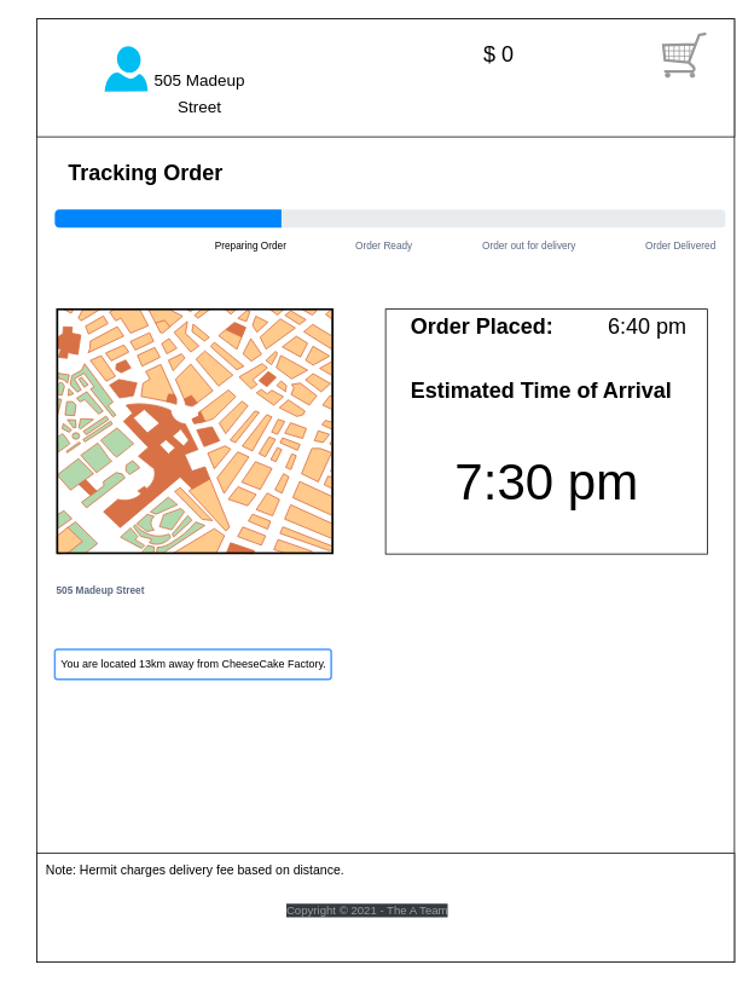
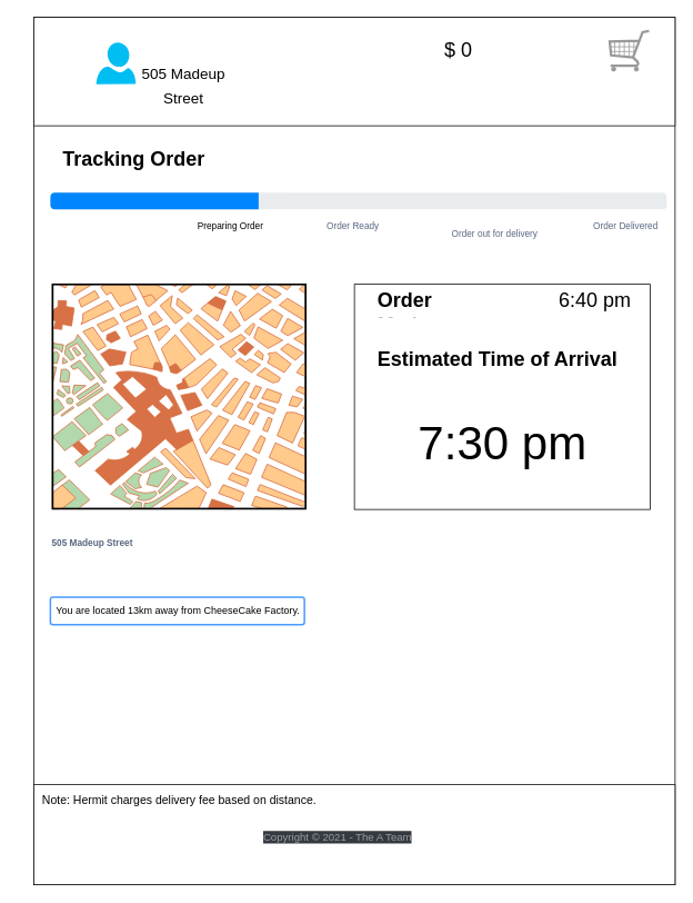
  <mxCell id="0" />
  <mxCell id="1" parent="0" />
  <mxCell id="2" value="" style="rounded=0;whiteSpace=wrap;html=1;" vertex="1" parent="1"><mxGeometry x="40" y="20" width="770" height="1040" as="geometry" /></mxCell>
  <mxCell id="3" value="" style="rounded=0;whiteSpace=wrap;html=1;" vertex="1" parent="1"><mxGeometry x="40" y="20" width="770" height="130" as="geometry" /></mxCell>
  <mxCell id="4" value="" style="verticalLabelPosition=bottom;shadow=0;dashed=0;align=center;html=1;verticalAlign=top;strokeWidth=1;shape=mxgraph.mockup.misc.map;" vertex="1" parent="1"><mxGeometry x="62.5" y="340" width="305" height="270" as="geometry" /></mxCell>
  <mxCell id="5" value="" style="verticalLabelPosition=bottom;html=1;verticalAlign=top;align=center;strokeColor=none;fillColor=#00BEF2;shape=mxgraph.azure.user;fontSize=24;" vertex="1" parent="1"><mxGeometry x="115" y="50" width="47.5" height="50" as="geometry" /></mxCell>
  <mxCell id="6" value="" style="verticalLabelPosition=bottom;shadow=0;dashed=0;align=center;html=1;verticalAlign=top;strokeWidth=1;shape=mxgraph.mockup.misc.shoppingCart;strokeColor=#999999;fontSize=24;" vertex="1" parent="1"><mxGeometry x="730" y="35" width="50" height="50" as="geometry" /></mxCell>
  <mxCell id="7" value="$ 0" style="text;html=1;strokeColor=none;fillColor=none;align=center;verticalAlign=middle;whiteSpace=wrap;rounded=0;fontSize=24;" vertex="1" parent="1"><mxGeometry x="515" y="50" width="70" height="20" as="geometry" /></mxCell>
  <mxCell id="8" value="&lt;font style=&quot;font-size: 18px&quot;&gt;505 Madeup Street&lt;/font&gt;" style="text;html=1;strokeColor=none;fillColor=none;align=center;verticalAlign=middle;whiteSpace=wrap;rounded=0;fontSize=24;" vertex="1" parent="1"><mxGeometry x="150" y="80" width="140" height="40" as="geometry" /></mxCell>
  <mxCell id="9" value="505 Madeup Street" style="fillColor=none;strokeColor=none;html=1;fontSize=11;fontStyle=0;align=left;fontColor=#596780;fontStyle=1;fontSize=11" vertex="1" parent="1"><mxGeometry x="60" y="640" width="240" height="20" as="geometry" /></mxCell>
  <mxCell id="10" value="You are located 13km away from CheeseCake Factory." style="rounded=1;arcSize=9;align=left;spacingLeft=5;strokeColor=#4C9AFF;html=1;strokeWidth=2;fontSize=12" vertex="1" parent="1"><mxGeometry x="60" y="715" width="305" height="33" as="geometry" /></mxCell>
  <mxCell id="11" value="" style="rounded=0;whiteSpace=wrap;html=1;fontSize=24;" vertex="1" parent="1"><mxGeometry x="40" y="940" width="770" height="120" as="geometry" /></mxCell>
  <mxCell id="12" value="&lt;font style=&quot;font-size: 14px&quot;&gt;Note: Hermit charges delivery fee based on distance.&lt;/font&gt;" style="text;html=1;strokeColor=none;fillColor=none;align=center;verticalAlign=middle;whiteSpace=wrap;rounded=0;fontSize=24;" vertex="1" parent="1"><mxGeometry x="20" y="940" width="390" height="30" as="geometry" /></mxCell>
  <mxCell id="13" value="&lt;span style=&quot;color: rgba(255 , 255 , 255 , 0.5) ; font-family: , &amp;#34;blinkmacsystemfont&amp;#34; , &amp;#34;segoe ui&amp;#34; , &amp;#34;roboto&amp;#34; , &amp;#34;helvetica neue&amp;#34; , &amp;#34;arial&amp;#34; , &amp;#34;noto sans&amp;#34; , sans-serif , &amp;#34;apple color emoji&amp;#34; , &amp;#34;segoe ui emoji&amp;#34; , &amp;#34;segoe ui symbol&amp;#34; , &amp;#34;noto color emoji&amp;#34; ; font-size: 12.8px ; background-color: rgb(52 , 58 , 64)&quot;&gt;Copyright © 2021 - The A Team&lt;/span&gt;" style="text;html=1;strokeColor=none;fillColor=none;align=center;verticalAlign=middle;whiteSpace=wrap;rounded=0;fontSize=24;" vertex="1" parent="1"><mxGeometry x="210" y="985" width="390" height="30" as="geometry" /></mxCell>
  <mxCell id="14" value="Preparing Order" style="html=1;fillColor=none;strokeColor=none;fontSize=11;align=left;fontColor=#000000;whiteSpace=wrap;" vertex="1" parent="1"><mxGeometry x="235" y="260" width="90" height="20" as="geometry" /></mxCell>
  <mxCell id="15" value="Order Ready" style="html=1;fillColor=none;strokeColor=none;fontSize=11;align=left;fontColor=#596780;whiteSpace=wrap;" vertex="1" parent="1"><mxGeometry x="390" y="260" width="70" height="20" as="geometry" /></mxCell>
  <mxCell id="16" value="" style="html=1;shadow=0;dashed=0;shape=mxgraph.bootstrap.rrect;rSize=5;fillColor=#E9ECEF;strokeColor=none;" vertex="1" parent="1"><mxGeometry x="60" y="230" width="740" height="20" as="geometry" /></mxCell>
  <mxCell id="17" value="" style="html=1;shadow=0;dashed=0;shape=mxgraph.bootstrap.leftButton;rSize=5;fillColor=#0085FC;strokeColor=none;resizeHeight=1;" vertex="1" parent="16"><mxGeometry width="250" height="20" relative="1" as="geometry" /></mxCell>
- <mxCell id="18" value="Order out for delivery" style="html=1;fillColor=none;strokeColor=none;fontSize=11;align=left;fontColor=#596780;whiteSpace=wrap;" vertex="1" parent="1"><mxGeometry x="530" y="260" width="110" height="20" as="geometry" /></mxCell>
+ <mxCell id="18" value="Order out for delivery" style="html=1;fillColor=none;strokeColor=none;fontSize=11;align=left;fontColor=#596780;whiteSpace=wrap;" vertex="1" parent="1"><mxGeometry x="540" y="270" width="110" height="20" as="geometry" /></mxCell>
  <mxCell id="19" value="Order Delivered" style="html=1;fillColor=none;strokeColor=none;fontSize=11;align=left;fontColor=#596780;whiteSpace=wrap;" vertex="1" parent="1"><mxGeometry x="710" y="260" width="80" height="20" as="geometry" /></mxCell>
  <mxCell id="20" value="&lt;h1&gt;Tracking Order&lt;/h1&gt;" style="text;html=1;strokeColor=none;fillColor=none;spacing=5;spacingTop=-20;whiteSpace=wrap;overflow=hidden;rounded=0;" vertex="1" parent="1"><mxGeometry x="70" y="170" width="190" height="40" as="geometry" /></mxCell>
  <mxCell id="21" value="" style="rounded=0;whiteSpace=wrap;html=1;" vertex="1" parent="1"><mxGeometry x="425" y="340" width="355" height="270" as="geometry" /></mxCell>
  <mxCell id="22" value="&lt;h1&gt;Estimated Time of Arrival&lt;/h1&gt;" style="text;html=1;strokeColor=none;fillColor=none;spacing=5;spacingTop=-20;whiteSpace=wrap;overflow=hidden;rounded=0;" vertex="1" parent="1"><mxGeometry x="447.5" y="410" width="310" height="40" as="geometry" /></mxCell>
  <mxCell id="23" value="&lt;font style=&quot;font-size: 56px&quot;&gt;7:30 pm&lt;/font&gt;" style="text;html=1;strokeColor=none;fillColor=none;align=center;verticalAlign=middle;whiteSpace=wrap;rounded=0;" vertex="1" parent="1"><mxGeometry x="497.5" y="470" width="210" height="120" as="geometry" /></mxCell>
- <mxCell id="24" value="&lt;h1&gt;Order Placed:&lt;/h1&gt;" style="text;html=1;strokeColor=none;fillColor=none;spacing=5;spacingTop=-20;whiteSpace=wrap;overflow=hidden;rounded=0;" vertex="1" parent="1"><mxGeometry x="447.5" y="340" width="172.5" height="40" as="geometry" /></mxCell>
+ <mxCell id="24" value="&lt;h1&gt;Order Madeup:&lt;/h1&gt;" style="text;html=1;strokeColor=none;fillColor=none;spacing=5;spacingTop=-20;whiteSpace=wrap;overflow=hidden;rounded=0;" vertex="1" parent="1"><mxGeometry x="447.5" y="340" width="172.5" height="40" as="geometry" /></mxCell>
  <mxCell id="25" value="&lt;font style=&quot;font-size: 24px&quot;&gt;6:40 pm&lt;/font&gt;" style="text;html=1;strokeColor=none;fillColor=none;align=center;verticalAlign=middle;whiteSpace=wrap;rounded=0;" vertex="1" parent="1"><mxGeometry x="660" y="345" width="107.5" height="30" as="geometry" /></mxCell>
